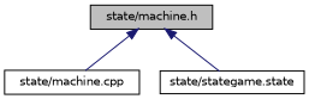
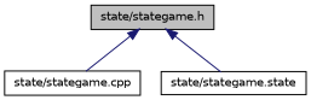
  digraph {
    node [color=black fillcolor=white fontname=Helvetica fontsize=10 shape=record style=filled]
    edge [color=midnightblue dir=back fontname=Helvetica fontsize=10 labelfontname=Helvetica labelfontsize=10 style=solid]
-   n1 [fillcolor=grey75 fontcolor=black height=0.2 label="state/machine.h" width=0.4]
-   n2 [height=0.2 label="state/machine.cpp" width=0.4]
+   n1 [fillcolor=grey75 fontcolor=black height=0.2 label="state/stategame.h" width=0.4]
+   n2 [height=0.2 label="state/stategame.cpp" width=0.4]
    n3 [height=0.2 label="state/stategame.state" width=0.4]
    n1 -> n2
    n1 -> n3
  }
